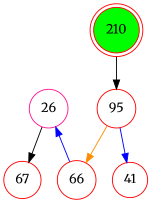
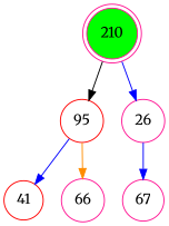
  digraph {
    fontname=Merriweather
    node [color=red fillcolor=white fontname=Merriweather shape=circle style=filled]
    edge [color=blue fontname=Merriweather]
    n1 [label=95]
    n2 [color=deeppink label=26]
    n3 [label=41]
-   n4 [label=66]
-   n5 [label=67]
-   n6 [fillcolor=green label=210 shape=doublecircle]
+   n4 [color=deeppink label=66]
+   n5 [color=deeppink label=67]
+   n6 [color=deeppink fillcolor=green label=210 shape=doublecircle]
    subgraph sub_1 {
      rank=same
      n1
      n2
    }
    subgraph sub_2 {
      rank=same
      n3
      n4
      n5
    }
    n1 -> n3
    n1 -> n4 [color=darkorange]
-   n2 -> n5 [color=black]
+   n2 -> n5
    n6 -> n1 [color=black]
-   n4 -> n2
+   n6 -> n2
  }
